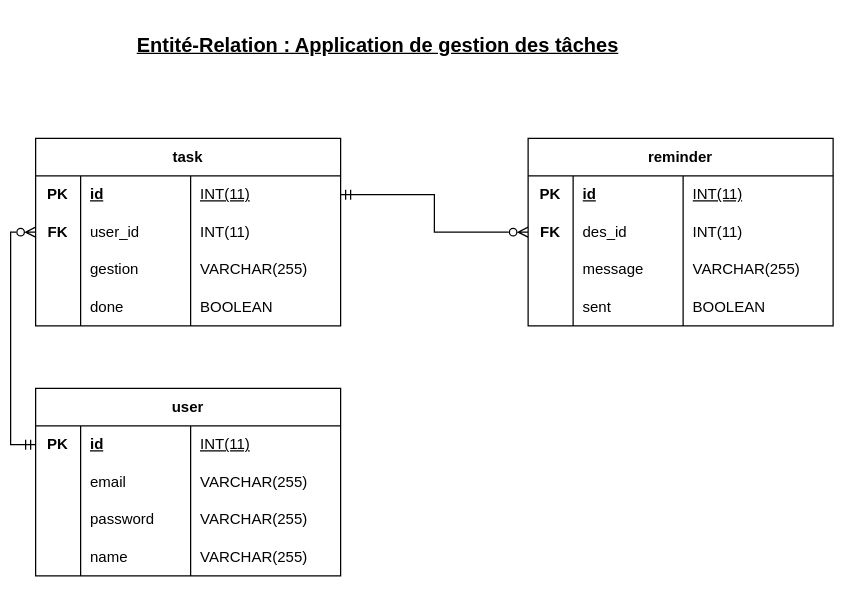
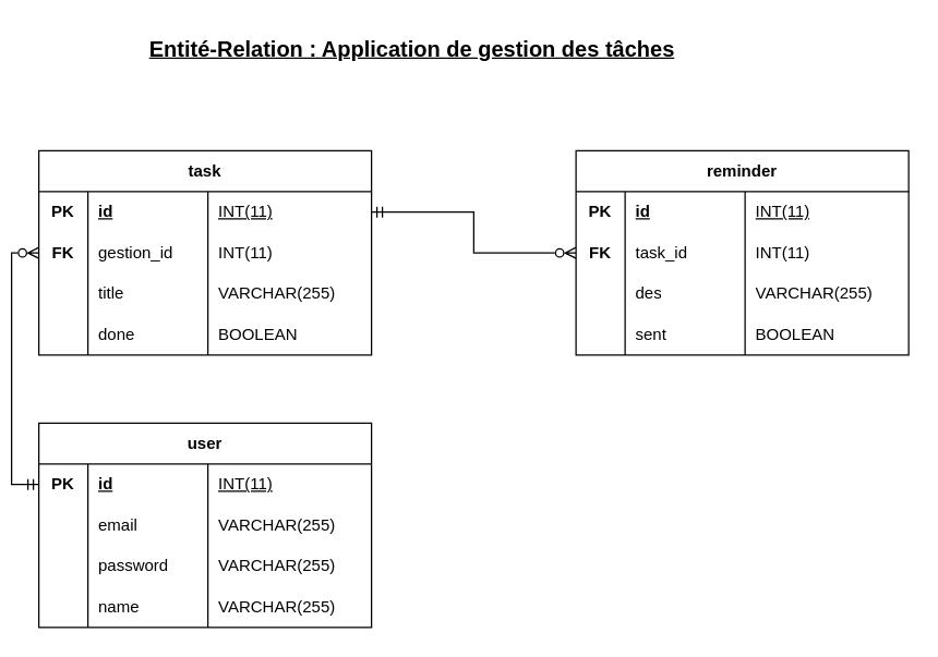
  <mxCell id="0" />
  <mxCell id="1" parent="0" />
  <mxCell id="2" value="&lt;b&gt;&lt;font style=&quot;font-size: 16px;&quot;&gt;&lt;u&gt;Entité-Relation : Application de gestion des tâches&lt;/u&gt;&lt;/font&gt;&lt;/b&gt;" style="text;html=1;align=center;verticalAlign=middle;whiteSpace=wrap;rounded=0;" parent="1" vertex="1"><mxGeometry x="94" y="20" width="400" height="30" as="geometry" /></mxCell>
  <mxCell id="3" value="task" style="shape=table;startSize=30;container=1;collapsible=1;childLayout=tableLayout;fixedRows=1;rowLines=0;fontStyle=1;align=center;resizeLast=1;html=1;whiteSpace=wrap;" parent="1" vertex="1"><mxGeometry x="20" y="110" width="244" height="150" as="geometry" /></mxCell>
  <mxCell id="4" value="" style="shape=tableRow;horizontal=0;startSize=0;swimlaneHead=0;swimlaneBody=0;fillColor=none;collapsible=0;dropTarget=0;points=[[0,0.5],[1,0.5]];portConstraint=eastwest;top=0;left=0;right=0;bottom=0;html=1;" parent="3" vertex="1"><mxGeometry y="30" width="244" height="30" as="geometry" /></mxCell>
  <mxCell id="5" value="PK" style="shape=partialRectangle;connectable=0;fillColor=none;top=0;left=0;bottom=0;right=0;fontStyle=1;overflow=hidden;html=1;whiteSpace=wrap;" parent="4" vertex="1"><mxGeometry width="36" height="30" as="geometry"><mxRectangle width="36" height="30" as="alternateBounds" /></mxGeometry></mxCell>
  <mxCell id="6" value="id" style="shape=partialRectangle;connectable=0;fillColor=none;top=0;left=0;bottom=0;right=0;align=left;spacingLeft=6;fontStyle=5;overflow=hidden;html=1;whiteSpace=wrap;" parent="4" vertex="1"><mxGeometry x="36" width="88" height="30" as="geometry"><mxRectangle width="88" height="30" as="alternateBounds" /></mxGeometry></mxCell>
  <mxCell id="7" value="&lt;span style=&quot;font-weight: 400;&quot;&gt;INT(11)&lt;/span&gt;" style="shape=partialRectangle;connectable=0;fillColor=none;top=0;left=0;bottom=0;right=0;align=left;spacingLeft=6;fontStyle=5;overflow=hidden;html=1;whiteSpace=wrap;" parent="4" vertex="1"><mxGeometry x="124" width="120" height="30" as="geometry"><mxRectangle width="120" height="30" as="alternateBounds" /></mxGeometry></mxCell>
  <mxCell id="8" style="shape=tableRow;horizontal=0;startSize=0;swimlaneHead=0;swimlaneBody=0;fillColor=none;collapsible=0;dropTarget=0;points=[[0,0.5],[1,0.5]];portConstraint=eastwest;top=0;left=0;right=0;bottom=0;html=1;" parent="3" vertex="1"><mxGeometry y="60" width="244" height="30" as="geometry" /></mxCell>
  <mxCell id="9" value="&lt;b&gt;FK&lt;/b&gt;" style="shape=partialRectangle;connectable=0;fillColor=none;top=0;left=0;bottom=0;right=0;editable=1;overflow=hidden;html=1;whiteSpace=wrap;" parent="8" vertex="1"><mxGeometry width="36" height="30" as="geometry"><mxRectangle width="36" height="30" as="alternateBounds" /></mxGeometry></mxCell>
- <mxCell id="10" value="user_id" style="shape=partialRectangle;connectable=0;fillColor=none;top=0;left=0;bottom=0;right=0;align=left;spacingLeft=6;overflow=hidden;html=1;whiteSpace=wrap;" parent="8" vertex="1"><mxGeometry x="36" width="88" height="30" as="geometry"><mxRectangle width="88" height="30" as="alternateBounds" /></mxGeometry></mxCell>
+ <mxCell id="10" value="gestion_id" style="shape=partialRectangle;connectable=0;fillColor=none;top=0;left=0;bottom=0;right=0;align=left;spacingLeft=6;overflow=hidden;html=1;whiteSpace=wrap;" parent="8" vertex="1"><mxGeometry x="36" width="88" height="30" as="geometry"><mxRectangle width="88" height="30" as="alternateBounds" /></mxGeometry></mxCell>
  <mxCell id="11" value="INT(11)" style="shape=partialRectangle;connectable=0;fillColor=none;top=0;left=0;bottom=0;right=0;align=left;spacingLeft=6;overflow=hidden;html=1;whiteSpace=wrap;" parent="8" vertex="1"><mxGeometry x="124" width="120" height="30" as="geometry"><mxRectangle width="120" height="30" as="alternateBounds" /></mxGeometry></mxCell>
  <mxCell id="12" value="" style="shape=tableRow;horizontal=0;startSize=0;swimlaneHead=0;swimlaneBody=0;fillColor=none;collapsible=0;dropTarget=0;points=[[0,0.5],[1,0.5]];portConstraint=eastwest;top=0;left=0;right=0;bottom=0;html=1;" parent="3" vertex="1"><mxGeometry y="90" width="244" height="30" as="geometry" /></mxCell>
  <mxCell id="13" value="" style="shape=partialRectangle;connectable=0;fillColor=none;top=0;left=0;bottom=0;right=0;editable=1;overflow=hidden;html=1;whiteSpace=wrap;" parent="12" vertex="1"><mxGeometry width="36" height="30" as="geometry"><mxRectangle width="36" height="30" as="alternateBounds" /></mxGeometry></mxCell>
- <mxCell id="14" value="gestion" style="shape=partialRectangle;connectable=0;fillColor=none;top=0;left=0;bottom=0;right=0;align=left;spacingLeft=6;overflow=hidden;html=1;whiteSpace=wrap;" parent="12" vertex="1"><mxGeometry x="36" width="88" height="30" as="geometry"><mxRectangle width="88" height="30" as="alternateBounds" /></mxGeometry></mxCell>
+ <mxCell id="14" value="title" style="shape=partialRectangle;connectable=0;fillColor=none;top=0;left=0;bottom=0;right=0;align=left;spacingLeft=6;overflow=hidden;html=1;whiteSpace=wrap;" parent="12" vertex="1"><mxGeometry x="36" width="88" height="30" as="geometry"><mxRectangle width="88" height="30" as="alternateBounds" /></mxGeometry></mxCell>
  <mxCell id="15" value="VARCHAR(255)" style="shape=partialRectangle;connectable=0;fillColor=none;top=0;left=0;bottom=0;right=0;align=left;spacingLeft=6;overflow=hidden;html=1;whiteSpace=wrap;" parent="12" vertex="1"><mxGeometry x="124" width="120" height="30" as="geometry"><mxRectangle width="120" height="30" as="alternateBounds" /></mxGeometry></mxCell>
  <mxCell id="16" value="" style="shape=tableRow;horizontal=0;startSize=0;swimlaneHead=0;swimlaneBody=0;fillColor=none;collapsible=0;dropTarget=0;points=[[0,0.5],[1,0.5]];portConstraint=eastwest;top=0;left=0;right=0;bottom=0;html=1;" parent="3" vertex="1"><mxGeometry y="120" width="244" height="30" as="geometry" /></mxCell>
  <mxCell id="17" value="" style="shape=partialRectangle;connectable=0;fillColor=none;top=0;left=0;bottom=0;right=0;editable=1;overflow=hidden;html=1;whiteSpace=wrap;" parent="16" vertex="1"><mxGeometry width="36" height="30" as="geometry"><mxRectangle width="36" height="30" as="alternateBounds" /></mxGeometry></mxCell>
  <mxCell id="18" value="done" style="shape=partialRectangle;connectable=0;fillColor=none;top=0;left=0;bottom=0;right=0;align=left;spacingLeft=6;overflow=hidden;html=1;whiteSpace=wrap;" parent="16" vertex="1"><mxGeometry x="36" width="88" height="30" as="geometry"><mxRectangle width="88" height="30" as="alternateBounds" /></mxGeometry></mxCell>
  <mxCell id="19" value="BOOLEAN" style="shape=partialRectangle;connectable=0;fillColor=none;top=0;left=0;bottom=0;right=0;align=left;spacingLeft=6;overflow=hidden;html=1;whiteSpace=wrap;" parent="16" vertex="1"><mxGeometry x="124" width="120" height="30" as="geometry"><mxRectangle width="120" height="30" as="alternateBounds" /></mxGeometry></mxCell>
  <mxCell id="20" value="user" style="shape=table;startSize=30;container=1;collapsible=1;childLayout=tableLayout;fixedRows=1;rowLines=0;fontStyle=1;align=center;resizeLast=1;html=1;whiteSpace=wrap;" parent="1" vertex="1"><mxGeometry x="20" y="310" width="244" height="150" as="geometry" /></mxCell>
  <mxCell id="21" value="" style="shape=tableRow;horizontal=0;startSize=0;swimlaneHead=0;swimlaneBody=0;fillColor=none;collapsible=0;dropTarget=0;points=[[0,0.5],[1,0.5]];portConstraint=eastwest;top=0;left=0;right=0;bottom=0;html=1;" parent="20" vertex="1"><mxGeometry y="30" width="244" height="30" as="geometry" /></mxCell>
  <mxCell id="22" value="PK" style="shape=partialRectangle;connectable=0;fillColor=none;top=0;left=0;bottom=0;right=0;fontStyle=1;overflow=hidden;html=1;whiteSpace=wrap;" parent="21" vertex="1"><mxGeometry width="36" height="30" as="geometry"><mxRectangle width="36" height="30" as="alternateBounds" /></mxGeometry></mxCell>
  <mxCell id="23" value="id" style="shape=partialRectangle;connectable=0;fillColor=none;top=0;left=0;bottom=0;right=0;align=left;spacingLeft=6;fontStyle=5;overflow=hidden;html=1;whiteSpace=wrap;" parent="21" vertex="1"><mxGeometry x="36" width="88" height="30" as="geometry"><mxRectangle width="88" height="30" as="alternateBounds" /></mxGeometry></mxCell>
  <mxCell id="24" value="&lt;span style=&quot;font-weight: 400;&quot;&gt;INT(11)&lt;/span&gt;" style="shape=partialRectangle;connectable=0;fillColor=none;top=0;left=0;bottom=0;right=0;align=left;spacingLeft=6;fontStyle=5;overflow=hidden;html=1;whiteSpace=wrap;" parent="21" vertex="1"><mxGeometry x="124" width="120" height="30" as="geometry"><mxRectangle width="120" height="30" as="alternateBounds" /></mxGeometry></mxCell>
  <mxCell id="25" value="" style="shape=tableRow;horizontal=0;startSize=0;swimlaneHead=0;swimlaneBody=0;fillColor=none;collapsible=0;dropTarget=0;points=[[0,0.5],[1,0.5]];portConstraint=eastwest;top=0;left=0;right=0;bottom=0;html=1;" parent="20" vertex="1"><mxGeometry y="60" width="244" height="30" as="geometry" /></mxCell>
  <mxCell id="26" value="" style="shape=partialRectangle;connectable=0;fillColor=none;top=0;left=0;bottom=0;right=0;editable=1;overflow=hidden;html=1;whiteSpace=wrap;" parent="25" vertex="1"><mxGeometry width="36" height="30" as="geometry"><mxRectangle width="36" height="30" as="alternateBounds" /></mxGeometry></mxCell>
  <mxCell id="27" value="email" style="shape=partialRectangle;connectable=0;fillColor=none;top=0;left=0;bottom=0;right=0;align=left;spacingLeft=6;overflow=hidden;html=1;whiteSpace=wrap;" parent="25" vertex="1"><mxGeometry x="36" width="88" height="30" as="geometry"><mxRectangle width="88" height="30" as="alternateBounds" /></mxGeometry></mxCell>
  <mxCell id="28" value="VARCHAR(255)" style="shape=partialRectangle;connectable=0;fillColor=none;top=0;left=0;bottom=0;right=0;align=left;spacingLeft=6;overflow=hidden;html=1;whiteSpace=wrap;" parent="25" vertex="1"><mxGeometry x="124" width="120" height="30" as="geometry"><mxRectangle width="120" height="30" as="alternateBounds" /></mxGeometry></mxCell>
  <mxCell id="29" value="" style="shape=tableRow;horizontal=0;startSize=0;swimlaneHead=0;swimlaneBody=0;fillColor=none;collapsible=0;dropTarget=0;points=[[0,0.5],[1,0.5]];portConstraint=eastwest;top=0;left=0;right=0;bottom=0;html=1;" parent="20" vertex="1"><mxGeometry y="90" width="244" height="30" as="geometry" /></mxCell>
  <mxCell id="30" value="" style="shape=partialRectangle;connectable=0;fillColor=none;top=0;left=0;bottom=0;right=0;editable=1;overflow=hidden;html=1;whiteSpace=wrap;" parent="29" vertex="1"><mxGeometry width="36" height="30" as="geometry"><mxRectangle width="36" height="30" as="alternateBounds" /></mxGeometry></mxCell>
  <mxCell id="31" value="password" style="shape=partialRectangle;connectable=0;fillColor=none;top=0;left=0;bottom=0;right=0;align=left;spacingLeft=6;overflow=hidden;html=1;whiteSpace=wrap;" parent="29" vertex="1"><mxGeometry x="36" width="88" height="30" as="geometry"><mxRectangle width="88" height="30" as="alternateBounds" /></mxGeometry></mxCell>
  <mxCell id="32" value="VARCHAR(255)" style="shape=partialRectangle;connectable=0;fillColor=none;top=0;left=0;bottom=0;right=0;align=left;spacingLeft=6;overflow=hidden;html=1;whiteSpace=wrap;" parent="29" vertex="1"><mxGeometry x="124" width="120" height="30" as="geometry"><mxRectangle width="120" height="30" as="alternateBounds" /></mxGeometry></mxCell>
  <mxCell id="33" style="shape=tableRow;horizontal=0;startSize=0;swimlaneHead=0;swimlaneBody=0;fillColor=none;collapsible=0;dropTarget=0;points=[[0,0.5],[1,0.5]];portConstraint=eastwest;top=0;left=0;right=0;bottom=0;html=1;" parent="20" vertex="1"><mxGeometry y="120" width="244" height="30" as="geometry" /></mxCell>
  <mxCell id="34" style="shape=partialRectangle;connectable=0;fillColor=none;top=0;left=0;bottom=0;right=0;editable=1;overflow=hidden;html=1;whiteSpace=wrap;" parent="33" vertex="1"><mxGeometry width="36" height="30" as="geometry"><mxRectangle width="36" height="30" as="alternateBounds" /></mxGeometry></mxCell>
  <mxCell id="35" value="name" style="shape=partialRectangle;connectable=0;fillColor=none;top=0;left=0;bottom=0;right=0;align=left;spacingLeft=6;overflow=hidden;html=1;whiteSpace=wrap;" parent="33" vertex="1"><mxGeometry x="36" width="88" height="30" as="geometry"><mxRectangle width="88" height="30" as="alternateBounds" /></mxGeometry></mxCell>
  <mxCell id="36" value="VARCHAR(255)" style="shape=partialRectangle;connectable=0;fillColor=none;top=0;left=0;bottom=0;right=0;align=left;spacingLeft=6;overflow=hidden;html=1;whiteSpace=wrap;" parent="33" vertex="1"><mxGeometry x="124" width="120" height="30" as="geometry"><mxRectangle width="120" height="30" as="alternateBounds" /></mxGeometry></mxCell>
  <mxCell id="37" style="edgeStyle=orthogonalEdgeStyle;rounded=0;orthogonalLoop=1;jettySize=auto;html=1;entryX=0;entryY=0.5;entryDx=0;entryDy=0;endArrow=ERzeroToMany;endFill=0;startArrow=ERmandOne;startFill=0;" parent="1" source="21" target="8" edge="1"><mxGeometry relative="1" as="geometry" /></mxCell>
  <mxCell id="38" value="reminder" style="shape=table;startSize=30;container=1;collapsible=1;childLayout=tableLayout;fixedRows=1;rowLines=0;fontStyle=1;align=center;resizeLast=1;html=1;whiteSpace=wrap;" vertex="1" parent="1"><mxGeometry x="414" y="110" width="244" height="150" as="geometry" /></mxCell>
  <mxCell id="39" value="" style="shape=tableRow;horizontal=0;startSize=0;swimlaneHead=0;swimlaneBody=0;fillColor=none;collapsible=0;dropTarget=0;points=[[0,0.5],[1,0.5]];portConstraint=eastwest;top=0;left=0;right=0;bottom=0;html=1;" vertex="1" parent="38"><mxGeometry y="30" width="244" height="30" as="geometry" /></mxCell>
  <mxCell id="40" value="PK" style="shape=partialRectangle;connectable=0;fillColor=none;top=0;left=0;bottom=0;right=0;fontStyle=1;overflow=hidden;html=1;whiteSpace=wrap;" vertex="1" parent="39"><mxGeometry width="36" height="30" as="geometry"><mxRectangle width="36" height="30" as="alternateBounds" /></mxGeometry></mxCell>
  <mxCell id="41" value="id" style="shape=partialRectangle;connectable=0;fillColor=none;top=0;left=0;bottom=0;right=0;align=left;spacingLeft=6;fontStyle=5;overflow=hidden;html=1;whiteSpace=wrap;" vertex="1" parent="39"><mxGeometry x="36" width="88" height="30" as="geometry"><mxRectangle width="88" height="30" as="alternateBounds" /></mxGeometry></mxCell>
  <mxCell id="42" value="&lt;span style=&quot;font-weight: 400;&quot;&gt;INT(11)&lt;/span&gt;" style="shape=partialRectangle;connectable=0;fillColor=none;top=0;left=0;bottom=0;right=0;align=left;spacingLeft=6;fontStyle=5;overflow=hidden;html=1;whiteSpace=wrap;" vertex="1" parent="39"><mxGeometry x="124" width="120" height="30" as="geometry"><mxRectangle width="120" height="30" as="alternateBounds" /></mxGeometry></mxCell>
  <mxCell id="43" value="" style="shape=tableRow;horizontal=0;startSize=0;swimlaneHead=0;swimlaneBody=0;fillColor=none;collapsible=0;dropTarget=0;points=[[0,0.5],[1,0.5]];portConstraint=eastwest;top=0;left=0;right=0;bottom=0;html=1;" vertex="1" parent="38"><mxGeometry y="60" width="244" height="30" as="geometry" /></mxCell>
  <mxCell id="44" value="&lt;b&gt;FK&lt;/b&gt;" style="shape=partialRectangle;connectable=0;fillColor=none;top=0;left=0;bottom=0;right=0;editable=1;overflow=hidden;html=1;whiteSpace=wrap;" vertex="1" parent="43"><mxGeometry width="36" height="30" as="geometry"><mxRectangle width="36" height="30" as="alternateBounds" /></mxGeometry></mxCell>
- <mxCell id="45" value="des_id" style="shape=partialRectangle;connectable=0;fillColor=none;top=0;left=0;bottom=0;right=0;align=left;spacingLeft=6;overflow=hidden;html=1;whiteSpace=wrap;" vertex="1" parent="43"><mxGeometry x="36" width="88" height="30" as="geometry"><mxRectangle width="88" height="30" as="alternateBounds" /></mxGeometry></mxCell>
+ <mxCell id="45" value="task_id" style="shape=partialRectangle;connectable=0;fillColor=none;top=0;left=0;bottom=0;right=0;align=left;spacingLeft=6;overflow=hidden;html=1;whiteSpace=wrap;" vertex="1" parent="43"><mxGeometry x="36" width="88" height="30" as="geometry"><mxRectangle width="88" height="30" as="alternateBounds" /></mxGeometry></mxCell>
  <mxCell id="46" value="INT(11)" style="shape=partialRectangle;connectable=0;fillColor=none;top=0;left=0;bottom=0;right=0;align=left;spacingLeft=6;overflow=hidden;html=1;whiteSpace=wrap;" vertex="1" parent="43"><mxGeometry x="124" width="120" height="30" as="geometry"><mxRectangle width="120" height="30" as="alternateBounds" /></mxGeometry></mxCell>
  <mxCell id="47" value="" style="shape=tableRow;horizontal=0;startSize=0;swimlaneHead=0;swimlaneBody=0;fillColor=none;collapsible=0;dropTarget=0;points=[[0,0.5],[1,0.5]];portConstraint=eastwest;top=0;left=0;right=0;bottom=0;html=1;" vertex="1" parent="38"><mxGeometry y="90" width="244" height="30" as="geometry" /></mxCell>
  <mxCell id="48" value="" style="shape=partialRectangle;connectable=0;fillColor=none;top=0;left=0;bottom=0;right=0;editable=1;overflow=hidden;html=1;whiteSpace=wrap;" vertex="1" parent="47"><mxGeometry width="36" height="30" as="geometry"><mxRectangle width="36" height="30" as="alternateBounds" /></mxGeometry></mxCell>
- <mxCell id="49" value="message" style="shape=partialRectangle;connectable=0;fillColor=none;top=0;left=0;bottom=0;right=0;align=left;spacingLeft=6;overflow=hidden;html=1;whiteSpace=wrap;" vertex="1" parent="47"><mxGeometry x="36" width="88" height="30" as="geometry"><mxRectangle width="88" height="30" as="alternateBounds" /></mxGeometry></mxCell>
+ <mxCell id="49" value="des" style="shape=partialRectangle;connectable=0;fillColor=none;top=0;left=0;bottom=0;right=0;align=left;spacingLeft=6;overflow=hidden;html=1;whiteSpace=wrap;" vertex="1" parent="47"><mxGeometry x="36" width="88" height="30" as="geometry"><mxRectangle width="88" height="30" as="alternateBounds" /></mxGeometry></mxCell>
  <mxCell id="50" value="VARCHAR(255)" style="shape=partialRectangle;connectable=0;fillColor=none;top=0;left=0;bottom=0;right=0;align=left;spacingLeft=6;overflow=hidden;html=1;whiteSpace=wrap;" vertex="1" parent="47"><mxGeometry x="124" width="120" height="30" as="geometry"><mxRectangle width="120" height="30" as="alternateBounds" /></mxGeometry></mxCell>
  <mxCell id="51" style="shape=tableRow;horizontal=0;startSize=0;swimlaneHead=0;swimlaneBody=0;fillColor=none;collapsible=0;dropTarget=0;points=[[0,0.5],[1,0.5]];portConstraint=eastwest;top=0;left=0;right=0;bottom=0;html=1;" vertex="1" parent="38"><mxGeometry y="120" width="244" height="30" as="geometry" /></mxCell>
  <mxCell id="52" style="shape=partialRectangle;connectable=0;fillColor=none;top=0;left=0;bottom=0;right=0;editable=1;overflow=hidden;html=1;whiteSpace=wrap;" vertex="1" parent="51"><mxGeometry width="36" height="30" as="geometry"><mxRectangle width="36" height="30" as="alternateBounds" /></mxGeometry></mxCell>
  <mxCell id="53" value="sent" style="shape=partialRectangle;connectable=0;fillColor=none;top=0;left=0;bottom=0;right=0;align=left;spacingLeft=6;overflow=hidden;html=1;whiteSpace=wrap;" vertex="1" parent="51"><mxGeometry x="36" width="88" height="30" as="geometry"><mxRectangle width="88" height="30" as="alternateBounds" /></mxGeometry></mxCell>
  <mxCell id="54" value="BOOLEAN" style="shape=partialRectangle;connectable=0;fillColor=none;top=0;left=0;bottom=0;right=0;align=left;spacingLeft=6;overflow=hidden;html=1;whiteSpace=wrap;" vertex="1" parent="51"><mxGeometry x="124" width="120" height="30" as="geometry"><mxRectangle width="120" height="30" as="alternateBounds" /></mxGeometry></mxCell>
  <mxCell id="55" style="edgeStyle=orthogonalEdgeStyle;rounded=0;orthogonalLoop=1;jettySize=auto;html=1;entryX=0;entryY=0.5;entryDx=0;entryDy=0;endArrow=ERzeroToMany;endFill=0;startArrow=ERmandOne;startFill=0;" edge="1" parent="1" source="4" target="43"><mxGeometry relative="1" as="geometry" /></mxCell>
